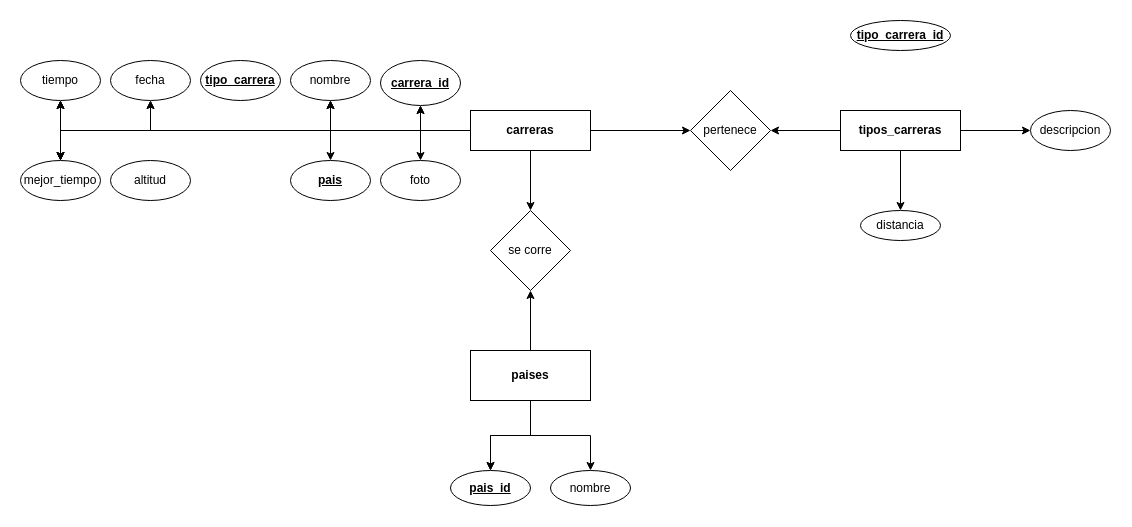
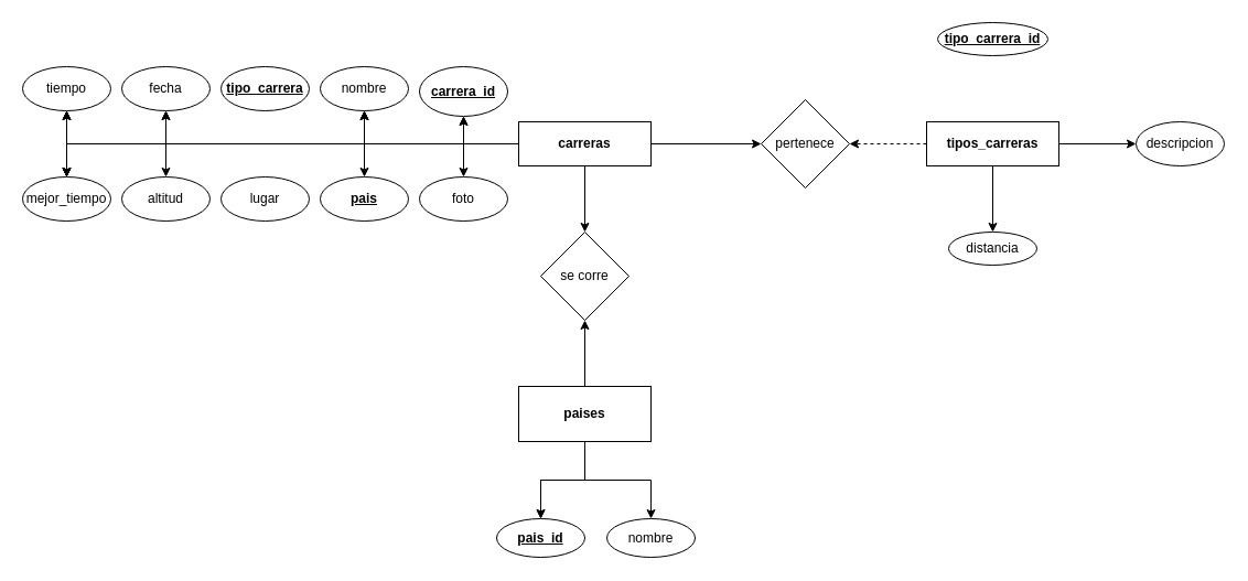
  <mxCell id="0" />
  <mxCell id="1" parent="0" />
  <mxCell id="2" value="" style="edgeStyle=orthogonalEdgeStyle;rounded=0;orthogonalLoop=1;jettySize=auto;html=1;" edge="1" parent="1" source="21" target="31"><mxGeometry relative="1" as="geometry" /></mxCell>
  <mxCell id="3" value="" style="edgeStyle=orthogonalEdgeStyle;rounded=0;orthogonalLoop=1;jettySize=auto;html=1;" edge="1" parent="1" source="21" target="31"><mxGeometry relative="1" as="geometry" /></mxCell>
  <mxCell id="4" value="" style="edgeStyle=orthogonalEdgeStyle;rounded=0;orthogonalLoop=1;jettySize=auto;html=1;" edge="1" parent="1" source="21" target="32"><mxGeometry relative="1" as="geometry" /></mxCell>
  <mxCell id="5" value="" style="edgeStyle=orthogonalEdgeStyle;rounded=0;orthogonalLoop=1;jettySize=auto;html=1;" edge="1" parent="1" source="21" target="32"><mxGeometry relative="1" as="geometry" /></mxCell>
+ <mxCell id="6" value="" style="edgeStyle=orthogonalEdgeStyle;rounded=0;orthogonalLoop=1;jettySize=auto;html=1;" edge="1" parent="1" source="21" target="33"><mxGeometry relative="1" as="geometry" /></mxCell>
  <mxCell id="7" value="" style="edgeStyle=orthogonalEdgeStyle;rounded=0;orthogonalLoop=1;jettySize=auto;html=1;" edge="1" parent="1" source="21" target="34"><mxGeometry relative="1" as="geometry" /></mxCell>
  <mxCell id="8" value="" style="edgeStyle=orthogonalEdgeStyle;rounded=0;orthogonalLoop=1;jettySize=auto;html=1;" edge="1" parent="1" source="21" target="34"><mxGeometry relative="1" as="geometry" /></mxCell>
  <mxCell id="9" value="" style="edgeStyle=orthogonalEdgeStyle;rounded=0;orthogonalLoop=1;jettySize=auto;html=1;" edge="1" parent="1" source="21" target="32"><mxGeometry relative="1" as="geometry" /></mxCell>
  <mxCell id="10" value="" style="edgeStyle=orthogonalEdgeStyle;rounded=0;orthogonalLoop=1;jettySize=auto;html=1;" edge="1" parent="1" source="21" target="32"><mxGeometry relative="1" as="geometry" /></mxCell>
  <mxCell id="11" value="" style="edgeStyle=orthogonalEdgeStyle;rounded=0;orthogonalLoop=1;jettySize=auto;html=1;" edge="1" parent="1" source="21" target="31"><mxGeometry relative="1" as="geometry" /></mxCell>
  <mxCell id="12" value="" style="edgeStyle=orthogonalEdgeStyle;rounded=0;orthogonalLoop=1;jettySize=auto;html=1;" edge="1" parent="1" source="21" target="38"><mxGeometry relative="1" as="geometry" /></mxCell>
  <mxCell id="13" value="" style="edgeStyle=orthogonalEdgeStyle;rounded=0;orthogonalLoop=1;jettySize=auto;html=1;" edge="1" parent="1" source="21" target="38"><mxGeometry relative="1" as="geometry" /></mxCell>
  <mxCell id="14" value="" style="edgeStyle=orthogonalEdgeStyle;rounded=0;orthogonalLoop=1;jettySize=auto;html=1;" edge="1" parent="1" source="21" target="38"><mxGeometry relative="1" as="geometry" /></mxCell>
  <mxCell id="15" value="" style="edgeStyle=orthogonalEdgeStyle;rounded=0;orthogonalLoop=1;jettySize=auto;html=1;" edge="1" parent="1" source="21" target="39"><mxGeometry relative="1" as="geometry" /></mxCell>
  <mxCell id="16" value="" style="edgeStyle=orthogonalEdgeStyle;rounded=0;orthogonalLoop=1;jettySize=auto;html=1;" edge="1" parent="1" source="21" target="39"><mxGeometry relative="1" as="geometry" /></mxCell>
  <mxCell id="17" value="" style="edgeStyle=orthogonalEdgeStyle;rounded=0;orthogonalLoop=1;jettySize=auto;html=1;" edge="1" parent="1" source="21" target="40"><mxGeometry relative="1" as="geometry" /></mxCell>
  <mxCell id="18" value="" style="edgeStyle=orthogonalEdgeStyle;rounded=0;orthogonalLoop=1;jettySize=auto;html=1;" edge="1" parent="1" source="21" target="41"><mxGeometry relative="1" as="geometry" /></mxCell>
  <mxCell id="19" value="" style="edgeStyle=orthogonalEdgeStyle;rounded=0;orthogonalLoop=1;jettySize=auto;html=1;" edge="1" parent="1" source="21" target="42"><mxGeometry relative="1" as="geometry" /></mxCell>
  <mxCell id="20" value="" style="edgeStyle=orthogonalEdgeStyle;rounded=0;orthogonalLoop=1;jettySize=auto;html=1;" edge="1" parent="1" source="21" target="43"><mxGeometry relative="1" as="geometry" /></mxCell>
  <mxCell id="21" value="&lt;b&gt;carreras&lt;/b&gt;" style="rounded=0;whiteSpace=wrap;html=1;" vertex="1" parent="1"><mxGeometry x="470" y="110" width="120" height="40" as="geometry" /></mxCell>
- <mxCell id="22" value="" style="edgeStyle=orthogonalEdgeStyle;rounded=0;orthogonalLoop=1;jettySize=auto;html=1;" edge="1" parent="1" source="25" target="42"><mxGeometry relative="1" as="geometry" /></mxCell>
+ <mxCell id="22" value="" style="edgeStyle=orthogonalEdgeStyle;rounded=0;orthogonalLoop=1;jettySize=auto;html=1;dashed=1;" edge="1" parent="1" source="25" target="42"><mxGeometry relative="1" as="geometry" /></mxCell>
  <mxCell id="23" value="" style="edgeStyle=orthogonalEdgeStyle;rounded=0;orthogonalLoop=1;jettySize=auto;html=1;" edge="1" parent="1" source="25" target="47"><mxGeometry relative="1" as="geometry" /></mxCell>
  <mxCell id="24" value="" style="edgeStyle=orthogonalEdgeStyle;rounded=0;orthogonalLoop=1;jettySize=auto;html=1;" edge="1" parent="1" source="25" target="48"><mxGeometry relative="1" as="geometry" /></mxCell>
  <mxCell id="25" value="&lt;b&gt;tipos_carreras&lt;/b&gt;" style="rounded=0;whiteSpace=wrap;html=1;" vertex="1" parent="1"><mxGeometry x="840" y="110" width="120" height="40" as="geometry" /></mxCell>
  <mxCell id="26" value="" style="edgeStyle=orthogonalEdgeStyle;rounded=0;orthogonalLoop=1;jettySize=auto;html=1;" edge="1" parent="1" source="30" target="43"><mxGeometry relative="1" as="geometry" /></mxCell>
  <mxCell id="27" value="" style="edgeStyle=orthogonalEdgeStyle;rounded=0;orthogonalLoop=1;jettySize=auto;html=1;" edge="1" parent="1" source="30" target="44"><mxGeometry relative="1" as="geometry" /></mxCell>
  <mxCell id="28" value="" style="edgeStyle=orthogonalEdgeStyle;rounded=0;orthogonalLoop=1;jettySize=auto;html=1;" edge="1" parent="1" source="30" target="44"><mxGeometry relative="1" as="geometry" /></mxCell>
  <mxCell id="29" value="" style="edgeStyle=orthogonalEdgeStyle;rounded=0;orthogonalLoop=1;jettySize=auto;html=1;" edge="1" parent="1" source="30" target="45"><mxGeometry relative="1" as="geometry" /></mxCell>
  <mxCell id="30" value="&lt;b&gt;paises&lt;/b&gt;" style="rounded=0;whiteSpace=wrap;html=1;" vertex="1" parent="1"><mxGeometry x="470" y="350" width="120" height="50" as="geometry" /></mxCell>
  <mxCell id="31" value="tiempo" style="ellipse;whiteSpace=wrap;html=1;rounded=0;" vertex="1" parent="1"><mxGeometry x="20" y="60" width="80" height="40" as="geometry" /></mxCell>
  <mxCell id="32" value="mejor_tiempo" style="ellipse;whiteSpace=wrap;html=1;rounded=0;" vertex="1" parent="1"><mxGeometry x="20" y="160" width="80" height="40" as="geometry" /></mxCell>
  <mxCell id="33" value="altitud" style="ellipse;whiteSpace=wrap;html=1;rounded=0;" vertex="1" parent="1"><mxGeometry x="110" y="160" width="80" height="40" as="geometry" /></mxCell>
  <mxCell id="34" value="fecha" style="ellipse;whiteSpace=wrap;html=1;rounded=0;" vertex="1" parent="1"><mxGeometry x="110" y="60" width="80" height="40" as="geometry" /></mxCell>
  <mxCell id="35" style="edgeStyle=orthogonalEdgeStyle;rounded=0;orthogonalLoop=1;jettySize=auto;html=1;exitX=0.5;exitY=1;exitDx=0;exitDy=0;" edge="1" parent="1" source="32" target="32"><mxGeometry relative="1" as="geometry" /></mxCell>
  <mxCell id="36" value="&lt;b&gt;&lt;u&gt;tipo_carrera&lt;/u&gt;&lt;/b&gt;" style="ellipse;whiteSpace=wrap;html=1;rounded=0;" vertex="1" parent="1"><mxGeometry x="200" y="60" width="80" height="40" as="geometry" /></mxCell>
+ <mxCell id="37" value="lugar" style="ellipse;whiteSpace=wrap;html=1;rounded=0;" vertex="1" parent="1"><mxGeometry x="200" y="160" width="80" height="40" as="geometry" /></mxCell>
  <mxCell id="38" value="nombre" style="ellipse;whiteSpace=wrap;html=1;rounded=0;" vertex="1" parent="1"><mxGeometry x="290" y="60" width="80" height="40" as="geometry" /></mxCell>
  <mxCell id="39" value="&lt;b&gt;&lt;u&gt;carrera_id&lt;/u&gt;&lt;/b&gt;" style="ellipse;whiteSpace=wrap;html=1;rounded=0;" vertex="1" parent="1"><mxGeometry x="380" y="60" width="80" height="45" as="geometry" /></mxCell>
  <mxCell id="40" value="&lt;b&gt;&lt;u&gt;pais&lt;/u&gt;&lt;/b&gt;" style="ellipse;whiteSpace=wrap;html=1;rounded=0;" vertex="1" parent="1"><mxGeometry x="290" y="160" width="80" height="40" as="geometry" /></mxCell>
  <mxCell id="41" value="foto" style="ellipse;whiteSpace=wrap;html=1;rounded=0;" vertex="1" parent="1"><mxGeometry x="380" y="160" width="80" height="40" as="geometry" /></mxCell>
  <mxCell id="42" value="pertenece" style="rhombus;whiteSpace=wrap;html=1;rounded=0;" vertex="1" parent="1"><mxGeometry x="690" y="90" width="80" height="80" as="geometry" /></mxCell>
  <mxCell id="43" value="se corre" style="rhombus;whiteSpace=wrap;html=1;rounded=0;" vertex="1" parent="1"><mxGeometry x="490" y="210" width="80" height="80" as="geometry" /></mxCell>
  <mxCell id="44" value="&lt;b&gt;&lt;u&gt;pais_id&lt;/u&gt;&lt;/b&gt;" style="ellipse;whiteSpace=wrap;html=1;rounded=0;" vertex="1" parent="1"><mxGeometry x="450" y="470" width="80" height="35" as="geometry" /></mxCell>
  <mxCell id="45" value="nombre" style="ellipse;whiteSpace=wrap;html=1;rounded=0;" vertex="1" parent="1"><mxGeometry x="550" y="470" width="80" height="35" as="geometry" /></mxCell>
  <mxCell id="46" value="&lt;b&gt;&lt;u&gt;tipo_carrera_id&lt;/u&gt;&lt;/b&gt;" style="ellipse;whiteSpace=wrap;html=1;rounded=0;" vertex="1" parent="1"><mxGeometry x="850" width="100" height="30" as="geometry" y="20" /></mxCell>
  <mxCell id="47" value="distancia" style="ellipse;whiteSpace=wrap;html=1;rounded=0;" vertex="1" parent="1"><mxGeometry x="860" y="210" width="80" height="30" as="geometry" /></mxCell>
  <mxCell id="48" value="descripcion" style="ellipse;whiteSpace=wrap;html=1;rounded=0;" vertex="1" parent="1"><mxGeometry x="1030" y="110" width="80" height="40" as="geometry" /></mxCell>
